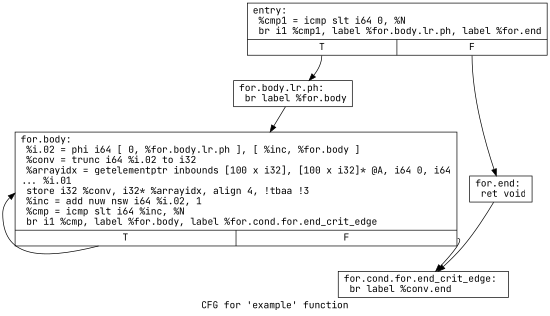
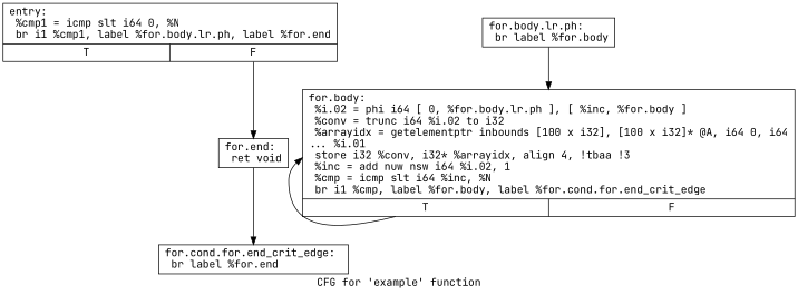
  digraph {
    fontname="JetBrains Mono"
    label="CFG for 'example' function"
    node [fontname="JetBrains Mono" shape=record]
    edge [fontname="JetBrains Mono"]
    n1 [label="{entry:\l  %cmp1 = icmp slt i64 0, %N\l  br i1 %cmp1, label %for.body.lr.ph, label %for.end\l|{<s0>T|<s1>F}}"]
    n2 [label="{for.body.lr.ph:                                   \l  br label %for.body\l}"]
    n3 [label="{for.end:                                          \l  ret void\l}"]
    n4 [label="{for.body:                                         \l  %i.02 = phi i64 [ 0, %for.body.lr.ph ], [ %inc, %for.body ]\l  %conv = trunc i64 %i.02 to i32\l  %arrayidx = getelementptr inbounds [100 x i32], [100 x i32]* @A, i64 0, i64\l... %i.01\l  store i32 %conv, i32* %arrayidx, align 4, !tbaa !3\l  %inc = add nuw nsw i64 %i.02, 1\l  %cmp = icmp slt i64 %inc, %N\l  br i1 %cmp, label %for.body, label %for.cond.for.end_crit_edge\l|{<s0>T|<s1>F}}"]
-   n5 [label="{for.cond.for.end_crit_edge:                       \l  br label %conv.end\l}"]
-   n1 -> n2 [tailport=s0]
+   n5 [label="{for.cond.for.end_crit_edge:                       \l  br label %for.end\l}"]
    n1 -> n3 [tailport=s1]
    n2 -> n4
    n3 -> n5
    n4 -> n4 [tailport=s0]
-   n4 -> n5 [tailport=s1]
  }
